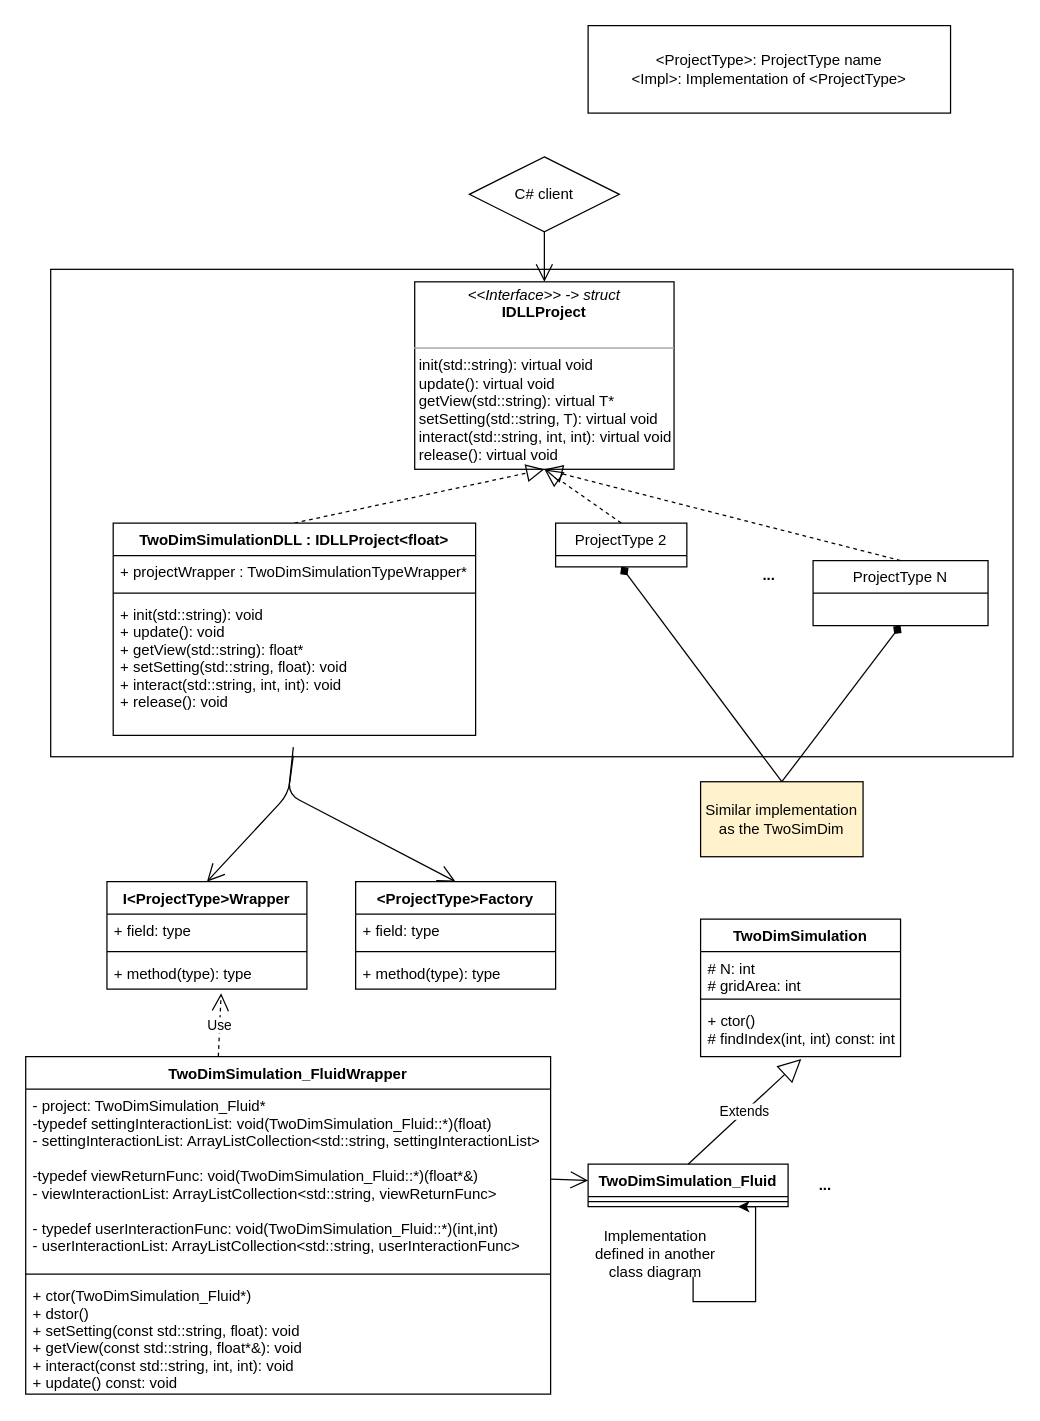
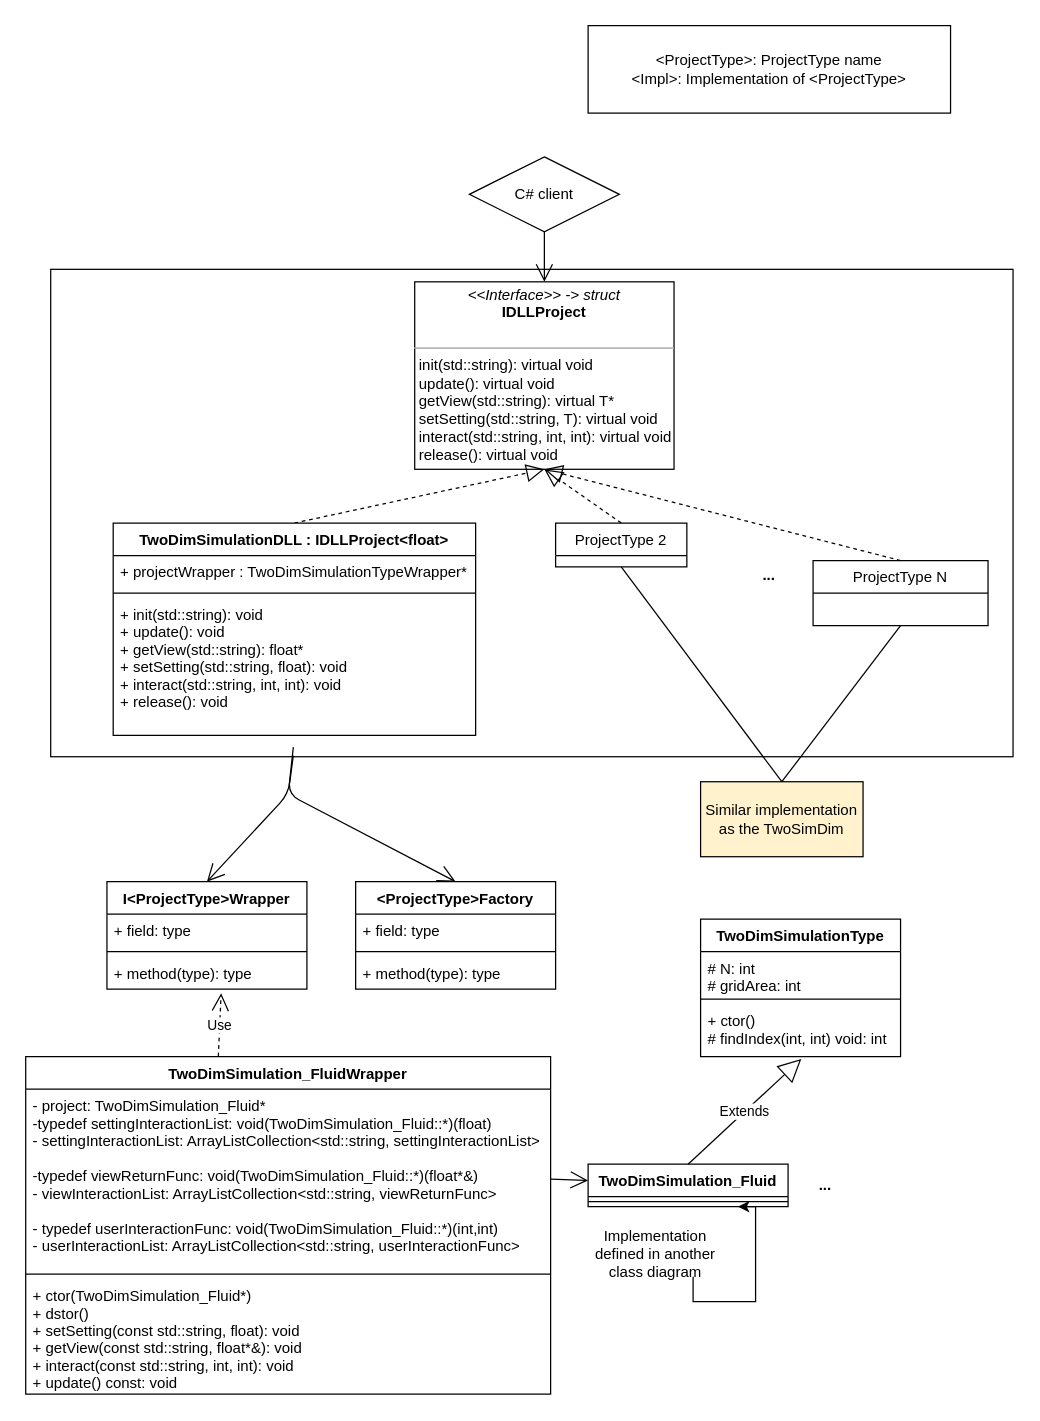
  <mxCell id="0" />
  <mxCell id="1" parent="0" />
  <mxCell id="2" value="C# client" style="rhombus;whiteSpace=wrap;html=1;" parent="1" vertex="1"><mxGeometry x="375" y="125" width="120" height="60" as="geometry" /></mxCell>
  <mxCell id="3" value="" style="rounded=0;whiteSpace=wrap;html=1;" parent="1" vertex="1"><mxGeometry x="40" y="215" width="770" height="390" as="geometry" /></mxCell>
  <mxCell id="4" value="&lt;p style=&quot;margin: 0px ; margin-top: 4px ; text-align: center&quot;&gt;&lt;i&gt;&amp;lt;&amp;lt;Interface&amp;gt;&amp;gt; -&amp;gt; struct&lt;/i&gt;&lt;br&gt;&lt;b&gt;IDLLProject&lt;/b&gt;&lt;/p&gt;&lt;br&gt;&lt;hr size=&quot;1&quot;&gt;&lt;p style=&quot;margin: 0px ; margin-left: 4px&quot;&gt;init(std::string): virtual void&lt;br&gt;update(): virtual void&lt;/p&gt;&lt;p style=&quot;margin: 0px ; margin-left: 4px&quot;&gt;getView(std::string): virtual T*&lt;/p&gt;&lt;p style=&quot;margin: 0px ; margin-left: 4px&quot;&gt;setSetting(std::string, T): virtual void&lt;/p&gt;&lt;p style=&quot;margin: 0px ; margin-left: 4px&quot;&gt;interact(std::string, int, int): virtual void&lt;/p&gt;&lt;p style=&quot;margin: 0px ; margin-left: 4px&quot;&gt;release(): virtual void&lt;/p&gt;&lt;p style=&quot;margin: 0px ; margin-left: 4px&quot;&gt;&lt;br&gt;&lt;/p&gt;" style="verticalAlign=top;align=left;overflow=fill;fontSize=12;fontFamily=Helvetica;html=1;" parent="1" vertex="1"><mxGeometry x="331.25" y="225" width="207.5" height="150" as="geometry" /></mxCell>
  <mxCell id="5" value="" style="endArrow=block;dashed=1;endFill=0;endSize=12;html=1;entryX=0.5;entryY=1;entryDx=0;entryDy=0;exitX=0.5;exitY=0;exitDx=0;exitDy=0;" parent="1" source="40" target="4" edge="1"><mxGeometry width="160" relative="1" as="geometry"><mxPoint x="340" y="365" as="sourcePoint" /><mxPoint x="500" y="365" as="targetPoint" /></mxGeometry></mxCell>
  <mxCell id="6" value="ProjectType 2" style="swimlane;fontStyle=0;childLayout=stackLayout;horizontal=1;startSize=26;fillColor=none;horizontalStack=0;resizeParent=1;resizeParentMax=0;resizeLast=0;collapsible=1;marginBottom=0;" parent="1" vertex="1"><mxGeometry x="444" y="418" width="105" height="35" as="geometry" /></mxCell>
  <mxCell id="7" value="ProjectType N" style="swimlane;fontStyle=0;childLayout=stackLayout;horizontal=1;startSize=26;fillColor=none;horizontalStack=0;resizeParent=1;resizeParentMax=0;resizeLast=0;collapsible=1;marginBottom=0;" parent="1" vertex="1"><mxGeometry x="650" y="448" width="140" height="52" as="geometry" /></mxCell>
  <mxCell id="8" value="&lt;b&gt;...&lt;/b&gt;" style="text;html=1;strokeColor=none;fillColor=none;align=center;verticalAlign=middle;whiteSpace=wrap;rounded=0;" parent="1" vertex="1"><mxGeometry x="595" y="450" width="40" height="20" as="geometry" /></mxCell>
  <mxCell id="9" value="" style="endArrow=block;dashed=1;endFill=0;endSize=12;html=1;exitX=0.5;exitY=0;exitDx=0;exitDy=0;entryX=0.5;entryY=1;entryDx=0;entryDy=0;" parent="1" source="6" target="4" edge="1"><mxGeometry width="160" relative="1" as="geometry"><mxPoint x="340" y="365" as="sourcePoint" /><mxPoint x="430" y="345" as="targetPoint" /></mxGeometry></mxCell>
  <mxCell id="10" value="" style="endArrow=block;dashed=1;endFill=0;endSize=12;html=1;entryX=0.5;entryY=1;entryDx=0;entryDy=0;exitX=0.5;exitY=0;exitDx=0;exitDy=0;" parent="1" source="7" target="4" edge="1"><mxGeometry width="160" relative="1" as="geometry"><mxPoint x="340" y="365" as="sourcePoint" /><mxPoint x="500" y="365" as="targetPoint" /></mxGeometry></mxCell>
  <mxCell id="11" value="I&lt;ProjectType&gt;Wrapper" style="swimlane;fontStyle=1;align=center;verticalAlign=top;childLayout=stackLayout;horizontal=1;startSize=26;horizontalStack=0;resizeParent=1;resizeParentMax=0;resizeLast=0;collapsible=1;marginBottom=0;" parent="1" vertex="1"><mxGeometry x="85" y="705" width="160" height="86" as="geometry" /></mxCell>
  <mxCell id="12" value="+ field: type" style="text;strokeColor=none;fillColor=none;align=left;verticalAlign=top;spacingLeft=4;spacingRight=4;overflow=hidden;rotatable=0;points=[[0,0.5],[1,0.5]];portConstraint=eastwest;" parent="11" vertex="1"><mxGeometry y="26" width="160" height="26" as="geometry" /></mxCell>
  <mxCell id="13" value="" style="line;strokeWidth=1;fillColor=none;align=left;verticalAlign=middle;spacingTop=-1;spacingLeft=3;spacingRight=3;rotatable=0;labelPosition=right;points=[];portConstraint=eastwest;" parent="11" vertex="1"><mxGeometry y="52" width="160" height="8" as="geometry" /></mxCell>
  <mxCell id="14" value="+ method(type): type" style="text;strokeColor=none;fillColor=none;align=left;verticalAlign=top;spacingLeft=4;spacingRight=4;overflow=hidden;rotatable=0;points=[[0,0.5],[1,0.5]];portConstraint=eastwest;" parent="11" vertex="1"><mxGeometry y="60" width="160" height="26" as="geometry" /></mxCell>
  <mxCell id="15" value="TwoDimSimulation_FluidWrapper" style="swimlane;fontStyle=1;align=center;verticalAlign=top;childLayout=stackLayout;horizontal=1;startSize=26;horizontalStack=0;resizeParent=1;resizeParentMax=0;resizeLast=0;collapsible=1;marginBottom=0;" parent="1" vertex="1"><mxGeometry x="20" y="845" width="420" height="270" as="geometry" /></mxCell>
  <mxCell id="16" value="- project: TwoDimSimulation_Fluid*&#10;-typedef settingInteractionList: void(TwoDimSimulation_Fluid::*)(float)&#10;- settingInteractionList: ArrayListCollection&lt;std::string, settingInteractionList&gt;&#10;&#10;-typedef viewReturnFunc: void(TwoDimSimulation_Fluid::*)(float*&amp;)&#10;- viewInteractionList: ArrayListCollection&lt;std::string, viewReturnFunc&gt;&#10; &#10;- typedef userInteractionFunc: void(TwoDimSimulation_Fluid::*)(int,int)&#10;- userInteractionList: ArrayListCollection&lt;std::string, userInteractionFunc&gt;" style="text;strokeColor=none;fillColor=none;align=left;verticalAlign=top;spacingLeft=4;spacingRight=4;overflow=hidden;rotatable=0;points=[[0,0.5],[1,0.5]];portConstraint=eastwest;" parent="15" vertex="1"><mxGeometry y="26" width="420" height="144" as="geometry" /></mxCell>
  <mxCell id="17" value="" style="line;strokeWidth=1;fillColor=none;align=left;verticalAlign=middle;spacingTop=-1;spacingLeft=3;spacingRight=3;rotatable=0;labelPosition=right;points=[];portConstraint=eastwest;" parent="15" vertex="1"><mxGeometry y="170" width="420" height="8" as="geometry" /></mxCell>
  <mxCell id="18" value="+ ctor(TwoDimSimulation_Fluid*)&#10;+ dstor()&#10;+ setSetting(const std::string, float): void&#10;+ getView(const std::string, float*&amp;): void&#10;+ interact(const std::string, int, int): void&#10;+ update() const: void&#10;" style="text;strokeColor=none;fillColor=none;align=left;verticalAlign=top;spacingLeft=4;spacingRight=4;overflow=hidden;rotatable=0;points=[[0,0.5],[1,0.5]];portConstraint=eastwest;" parent="15" vertex="1"><mxGeometry y="178" width="420" height="92" as="geometry" /></mxCell>
  <mxCell id="19" value="" style="rounded=0;whiteSpace=wrap;html=1;" parent="1" vertex="1"><mxGeometry x="470" y="20" width="290" height="70" as="geometry" /></mxCell>
  <mxCell id="20" value="&amp;lt;ProjectType&amp;gt;: ProjectType name&lt;br&gt;&amp;lt;Impl&amp;gt;: Implementation of &amp;lt;ProjectType&amp;gt;" style="text;html=1;strokeColor=none;fillColor=none;align=center;verticalAlign=middle;whiteSpace=wrap;rounded=0;" parent="1" vertex="1"><mxGeometry x="455" y="25" width="320" height="60" as="geometry" /></mxCell>
  <mxCell id="21" value="TwoDimSimulation_Fluid" style="swimlane;fontStyle=1;align=center;verticalAlign=top;childLayout=stackLayout;horizontal=1;startSize=26;horizontalStack=0;resizeParent=1;resizeParentMax=0;resizeLast=0;collapsible=1;marginBottom=0;" parent="1" vertex="1"><mxGeometry x="470" y="931" width="160" height="34" as="geometry" /></mxCell>
  <mxCell id="22" value="" style="line;strokeWidth=1;fillColor=none;align=left;verticalAlign=middle;spacingTop=-1;spacingLeft=3;spacingRight=3;rotatable=0;labelPosition=right;points=[];portConstraint=eastwest;" parent="21" vertex="1"><mxGeometry y="26" width="160" height="8" as="geometry" /></mxCell>
  <mxCell id="23" value="&lt;ProjectType&gt;Factory" style="swimlane;fontStyle=1;align=center;verticalAlign=top;childLayout=stackLayout;horizontal=1;startSize=26;horizontalStack=0;resizeParent=1;resizeParentMax=0;resizeLast=0;collapsible=1;marginBottom=0;" parent="1" vertex="1"><mxGeometry x="284" y="705" width="160" height="86" as="geometry" /></mxCell>
  <mxCell id="24" value="+ field: type" style="text;strokeColor=none;fillColor=none;align=left;verticalAlign=top;spacingLeft=4;spacingRight=4;overflow=hidden;rotatable=0;points=[[0,0.5],[1,0.5]];portConstraint=eastwest;" parent="23" vertex="1"><mxGeometry y="26" width="160" height="26" as="geometry" /></mxCell>
  <mxCell id="25" value="" style="line;strokeWidth=1;fillColor=none;align=left;verticalAlign=middle;spacingTop=-1;spacingLeft=3;spacingRight=3;rotatable=0;labelPosition=right;points=[];portConstraint=eastwest;" parent="23" vertex="1"><mxGeometry y="52" width="160" height="8" as="geometry" /></mxCell>
  <mxCell id="26" value="+ method(type): type" style="text;strokeColor=none;fillColor=none;align=left;verticalAlign=top;spacingLeft=4;spacingRight=4;overflow=hidden;rotatable=0;points=[[0,0.5],[1,0.5]];portConstraint=eastwest;" parent="23" vertex="1"><mxGeometry y="60" width="160" height="26" as="geometry" /></mxCell>
- <mxCell id="27" value="TwoDimSimulation" style="swimlane;fontStyle=1;align=center;verticalAlign=top;childLayout=stackLayout;horizontal=1;startSize=26;horizontalStack=0;resizeParent=1;resizeParentMax=0;resizeLast=0;collapsible=1;marginBottom=0;" parent="1" vertex="1"><mxGeometry x="560" y="735" width="160" height="110" as="geometry" /></mxCell>
+ <mxCell id="27" value="TwoDimSimulationType" style="swimlane;fontStyle=1;align=center;verticalAlign=top;childLayout=stackLayout;horizontal=1;startSize=26;horizontalStack=0;resizeParent=1;resizeParentMax=0;resizeLast=0;collapsible=1;marginBottom=0;" parent="1" vertex="1"><mxGeometry x="560" y="735" width="160" height="110" as="geometry" /></mxCell>
  <mxCell id="28" value="# N: int&#10;# gridArea: int&#10;" style="text;strokeColor=none;fillColor=none;align=left;verticalAlign=top;spacingLeft=4;spacingRight=4;overflow=hidden;rotatable=0;points=[[0,0.5],[1,0.5]];portConstraint=eastwest;" parent="27" vertex="1"><mxGeometry y="26" width="160" height="34" as="geometry" /></mxCell>
  <mxCell id="29" value="" style="line;strokeWidth=1;fillColor=none;align=left;verticalAlign=middle;spacingTop=-1;spacingLeft=3;spacingRight=3;rotatable=0;labelPosition=right;points=[];portConstraint=eastwest;" parent="27" vertex="1"><mxGeometry y="60" width="160" height="8" as="geometry" /></mxCell>
- <mxCell id="30" value="+ ctor()&#10;# findIndex(int, int) const: int" style="text;strokeColor=none;fillColor=none;align=left;verticalAlign=top;spacingLeft=4;spacingRight=4;overflow=hidden;rotatable=0;points=[[0,0.5],[1,0.5]];portConstraint=eastwest;" parent="27" vertex="1"><mxGeometry y="68" width="160" height="42" as="geometry" /></mxCell>
+ <mxCell id="30" value="+ ctor()&#10;# findIndex(int, int) void: int" style="text;strokeColor=none;fillColor=none;align=left;verticalAlign=top;spacingLeft=4;spacingRight=4;overflow=hidden;rotatable=0;points=[[0,0.5],[1,0.5]];portConstraint=eastwest;" parent="27" vertex="1"><mxGeometry y="68" width="160" height="42" as="geometry" /></mxCell>
  <mxCell id="31" value="" style="endArrow=open;endFill=1;endSize=12;html=1;exitX=0.497;exitY=1.146;exitDx=0;exitDy=0;exitPerimeter=0;entryX=0.5;entryY=0;entryDx=0;entryDy=0;" parent="1" source="43" target="11" edge="1"><mxGeometry width="160" relative="1" as="geometry"><mxPoint x="259.58" y="539.208" as="sourcePoint" /><mxPoint x="500" y="785" as="targetPoint" /><Array as="points"><mxPoint x="230" y="635" /></Array></mxGeometry></mxCell>
  <mxCell id="32" value="" style="endArrow=open;endFill=1;endSize=12;html=1;exitX=0.497;exitY=1.085;exitDx=0;exitDy=0;exitPerimeter=0;entryX=0.5;entryY=0;entryDx=0;entryDy=0;" parent="1" source="43" target="23" edge="1"><mxGeometry width="160" relative="1" as="geometry"><mxPoint x="259.58" y="539.208" as="sourcePoint" /><mxPoint x="500" y="785" as="targetPoint" /><Array as="points"><mxPoint x="230" y="635" /></Array></mxGeometry></mxCell>
  <mxCell id="33" value="Use" style="endArrow=open;endSize=12;dashed=1;html=1;exitX=0.367;exitY=-0.001;exitDx=0;exitDy=0;entryX=0.571;entryY=1.123;entryDx=0;entryDy=0;entryPerimeter=0;exitPerimeter=0;" parent="1" source="15" target="14" edge="1"><mxGeometry width="160" relative="1" as="geometry"><mxPoint x="345" y="755" as="sourcePoint" /><mxPoint x="505" y="755" as="targetPoint" /></mxGeometry></mxCell>
  <mxCell id="34" value="Extends" style="endArrow=block;endSize=16;endFill=0;html=1;exitX=0.5;exitY=0;exitDx=0;exitDy=0;entryX=0.504;entryY=1.043;entryDx=0;entryDy=0;entryPerimeter=0;" parent="1" source="21" target="30" edge="1"><mxGeometry width="160" relative="1" as="geometry"><mxPoint x="370" y="615" as="sourcePoint" /><mxPoint x="660" y="885" as="targetPoint" /></mxGeometry></mxCell>
  <mxCell id="35" value="" style="endArrow=open;endFill=1;endSize=12;html=1;exitX=1;exitY=0.5;exitDx=0;exitDy=0;" parent="1" source="16" edge="1"><mxGeometry width="160" relative="1" as="geometry"><mxPoint x="345" y="995" as="sourcePoint" /><mxPoint x="470" y="944" as="targetPoint" /></mxGeometry></mxCell>
  <mxCell id="36" value="Similar implementation as the TwoSimDim" style="rounded=0;whiteSpace=wrap;html=1;fillColor=#fff2cc;" vertex="1" parent="1"><mxGeometry x="560" y="625" width="130" height="60" as="geometry" /></mxCell>
- <mxCell id="37" value="" style="endArrow=diamond;html=1;entryX=0.5;entryY=1;entryDx=0;entryDy=0;exitX=0.5;exitY=0;exitDx=0;exitDy=0;" edge="1" parent="1" source="36" target="7"><mxGeometry width="50" height="50" relative="1" as="geometry"><mxPoint x="584" y="539" as="sourcePoint" /><mxPoint x="660" y="615" as="targetPoint" /></mxGeometry></mxCell>
- <mxCell id="38" value="" style="endArrow=diamond;html=1;entryX=0.5;entryY=1;entryDx=0;entryDy=0;exitX=0.5;exitY=0;exitDx=0;exitDy=0;" edge="1" parent="1" source="36" target="6"><mxGeometry width="50" height="50" relative="1" as="geometry"><mxPoint x="400" y="565" as="sourcePoint" /><mxPoint x="450" y="515" as="targetPoint" /><Array as="points" /></mxGeometry></mxCell>
+ <mxCell id="37" value="" style="endArrow=none;html=1;entryX=0.5;entryY=1;entryDx=0;entryDy=0;exitX=0.5;exitY=0;exitDx=0;exitDy=0;" edge="1" parent="1" source="36" target="7"><mxGeometry width="50" height="50" relative="1" as="geometry"><mxPoint x="584" y="539" as="sourcePoint" /><mxPoint x="660" y="615" as="targetPoint" /></mxGeometry></mxCell>
+ <mxCell id="38" value="" style="endArrow=none;html=1;entryX=0.5;entryY=1;entryDx=0;entryDy=0;exitX=0.5;exitY=0;exitDx=0;exitDy=0;" edge="1" parent="1" source="36" target="6"><mxGeometry width="50" height="50" relative="1" as="geometry"><mxPoint x="400" y="565" as="sourcePoint" /><mxPoint x="450" y="515" as="targetPoint" /><Array as="points" /></mxGeometry></mxCell>
  <mxCell id="39" value="" style="endArrow=open;endFill=1;endSize=12;html=1;entryX=0.5;entryY=0;entryDx=0;entryDy=0;exitX=0.5;exitY=1;exitDx=0;exitDy=0;" edge="1" parent="1" source="2" target="4"><mxGeometry width="160" relative="1" as="geometry"><mxPoint x="340" y="375" as="sourcePoint" /><mxPoint x="500" y="375" as="targetPoint" /></mxGeometry></mxCell>
  <mxCell id="40" value="TwoDimSimulationDLL : IDLLProject&lt;float&gt;" style="swimlane;fontStyle=1;align=center;verticalAlign=top;childLayout=stackLayout;horizontal=1;startSize=26;horizontalStack=0;resizeParent=1;resizeParentMax=0;resizeLast=0;collapsible=1;marginBottom=0;" vertex="1" parent="1"><mxGeometry x="90" y="418" width="290" height="170" as="geometry" /></mxCell>
  <mxCell id="41" value="+ projectWrapper : TwoDimSimulationTypeWrapper*" style="text;strokeColor=none;fillColor=none;align=left;verticalAlign=top;spacingLeft=4;spacingRight=4;overflow=hidden;rotatable=0;points=[[0,0.5],[1,0.5]];portConstraint=eastwest;" vertex="1" parent="40"><mxGeometry y="26" width="290" height="26" as="geometry" /></mxCell>
  <mxCell id="42" value="" style="line;strokeWidth=1;fillColor=none;align=left;verticalAlign=middle;spacingTop=-1;spacingLeft=3;spacingRight=3;rotatable=0;labelPosition=right;points=[];portConstraint=eastwest;" vertex="1" parent="40"><mxGeometry y="52" width="290" height="8" as="geometry" /></mxCell>
  <mxCell id="43" value="+ init(std::string): void&#10;+ update(): void&#10;+ getView(std::string): float*&#10;+ setSetting(std::string, float): void&#10;+ interact(std::string, int, int): void&#10;+ release(): void" style="text;strokeColor=none;fillColor=none;align=left;verticalAlign=top;spacingLeft=4;spacingRight=4;overflow=hidden;rotatable=0;points=[[0,0.5],[1,0.5]];portConstraint=eastwest;" vertex="1" parent="40"><mxGeometry y="60" width="290" height="110" as="geometry" /></mxCell>
  <mxCell id="44" style="edgeStyle=orthogonalEdgeStyle;rounded=0;orthogonalLoop=1;jettySize=auto;html=1;entryX=0.75;entryY=1;entryDx=0;entryDy=0;exitX=0.75;exitY=1;exitDx=0;exitDy=0;" edge="1" parent="1" source="45" target="21"><mxGeometry relative="1" as="geometry" /></mxCell>
  <mxCell id="45" value="Implementation defined in another class diagram" style="text;html=1;strokeColor=none;fillColor=none;align=center;verticalAlign=middle;whiteSpace=wrap;rounded=0;" vertex="1" parent="1"><mxGeometry x="464" y="985" width="120" height="36" as="geometry" /></mxCell>
  <mxCell id="46" value="..." style="text;html=1;strokeColor=none;fillColor=none;align=center;verticalAlign=middle;whiteSpace=wrap;rounded=0;fontStyle=1" vertex="1" parent="1"><mxGeometry x="640" y="938" width="40" height="20" as="geometry" /></mxCell>
